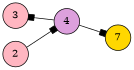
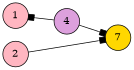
  digraph {
    rankdir=LR
    node [color=black fillcolor=lightpink shape=circle style=filled]
    edge [arrowhead=box]
-   1 [label=3]
+   1
    2
    4 [fillcolor=plum]
    n4 [fillcolor=gold label=7]
    subgraph sub_1 {
      rank=same
      1
      2
    }
-   2 -> 4
+   2 -> n4
    4 -> 1
    4 -> n4
  }
